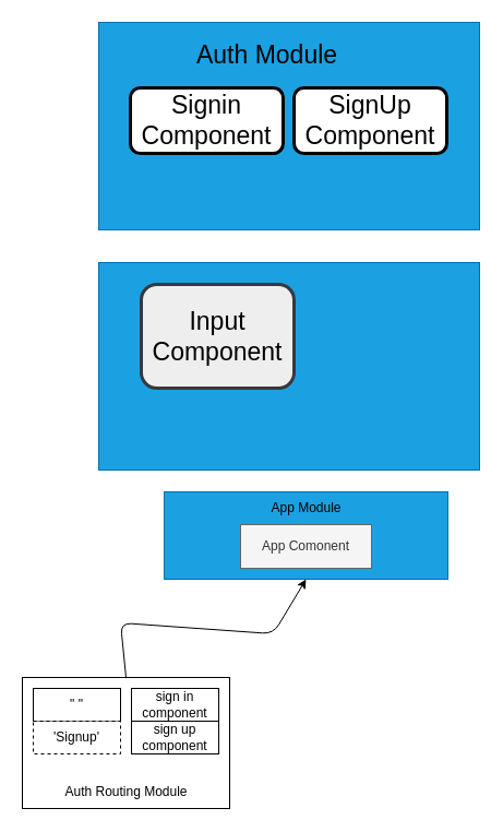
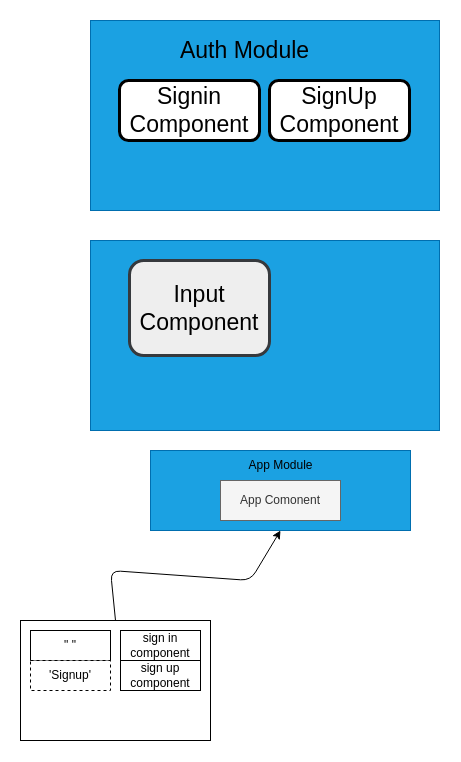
  <mxCell id="0" />
  <mxCell id="1" parent="0" />
  <mxCell id="2" value="" style="whiteSpace=wrap;html=1;fillColor=#1ba1e2;fontColor=#ffffff;strokeColor=#006EAF;" parent="1" vertex="1"><mxGeometry x="90" y="20" width="349" height="190" as="geometry" /></mxCell>
  <mxCell id="3" value="Auth Module" style="text;html=1;align=center;verticalAlign=middle;resizable=0;points=[];autosize=1;strokeColor=none;fillColor=none;strokeWidth=3;fontSize=23;" parent="1" vertex="1"><mxGeometry x="169" y="30" width="150" height="40" as="geometry" /></mxCell>
  <mxCell id="4" value="Signin Component" style="rounded=1;whiteSpace=wrap;html=1;strokeWidth=3;fontSize=23;" parent="1" vertex="1"><mxGeometry x="119" y="80" width="140" height="60" as="geometry" /></mxCell>
  <mxCell id="5" value="SignUp&lt;br&gt;Component" style="rounded=1;whiteSpace=wrap;html=1;strokeWidth=3;fontSize=23;" parent="1" vertex="1"><mxGeometry x="269" y="80" width="140" height="60" as="geometry" /></mxCell>
  <mxCell id="6" value="" style="whiteSpace=wrap;html=1;fillColor=#1ba1e2;fontColor=#ffffff;strokeColor=#006EAF;" parent="1" vertex="1"><mxGeometry x="90" y="240" width="349" height="190" as="geometry" /></mxCell>
  <mxCell id="7" value="&lt;font color=&quot;#000000&quot;&gt;Input Component&lt;/font&gt;" style="rounded=1;whiteSpace=wrap;html=1;strokeWidth=3;fontSize=23;fillColor=#eeeeee;strokeColor=#36393d;" parent="1" vertex="1"><mxGeometry x="129" y="260" width="140" height="95" as="geometry" /></mxCell>
  <mxCell id="8" value="" style="whiteSpace=wrap;html=1;fillColor=#1ba1e2;fontColor=#ffffff;strokeColor=#006EAF;" vertex="1" parent="1"><mxGeometry x="150" y="450" width="260" height="80" as="geometry" /></mxCell>
  <mxCell id="9" value="App Module" style="text;html=1;align=center;verticalAlign=middle;resizable=0;points=[];autosize=1;strokeColor=none;fillColor=none;" vertex="1" parent="1"><mxGeometry x="235" y="450" width="90" height="30" as="geometry" /></mxCell>
  <mxCell id="10" value="App Comonent" style="whiteSpace=wrap;html=1;fillColor=#f5f5f5;fontColor=#333333;strokeColor=#666666;" vertex="1" parent="1"><mxGeometry x="220" y="480" width="120" height="40" as="geometry" /></mxCell>
  <mxCell id="11" style="edgeStyle=none;html=1;entryX=0.5;entryY=1;entryDx=0;entryDy=0;exitX=0.5;exitY=0;exitDx=0;exitDy=0;" edge="1" parent="1" source="12" target="8"><mxGeometry relative="1" as="geometry"><mxPoint x="115" y="560" as="targetPoint" /><Array as="points"><mxPoint x="110" y="570" /><mxPoint x="250" y="580" /></Array></mxGeometry></mxCell>
  <mxCell id="12" value="" style="whiteSpace=wrap;html=1;" vertex="1" parent="1"><mxGeometry x="20" y="620" width="190" height="120" as="geometry" /></mxCell>
  <mxCell id="13" value="&quot; &quot;" style="whiteSpace=wrap;html=1;" vertex="1" parent="1"><mxGeometry x="30" y="630" width="80" height="30" as="geometry" /></mxCell>
  <mxCell id="14" value="'Signup'" style="whiteSpace=wrap;html=1;dashed=1;" vertex="1" parent="1"><mxGeometry x="30" y="660" width="80" height="30" as="geometry" /></mxCell>
  <mxCell id="15" value="sign in component" style="whiteSpace=wrap;html=1;" vertex="1" parent="1"><mxGeometry x="120" y="630" width="80" height="30" as="geometry" /></mxCell>
  <mxCell id="16" value="sign up component" style="whiteSpace=wrap;html=1;" vertex="1" parent="1"><mxGeometry x="120" y="660" width="80" height="30" as="geometry" /></mxCell>
- <mxCell id="17" value="Auth Routing Module" style="text;html=1;align=center;verticalAlign=middle;resizable=0;points=[];autosize=1;strokeColor=none;fillColor=none;" vertex="1" parent="1"><mxGeometry x="45" y="710" width="140" height="30" as="geometry" /></mxCell>
